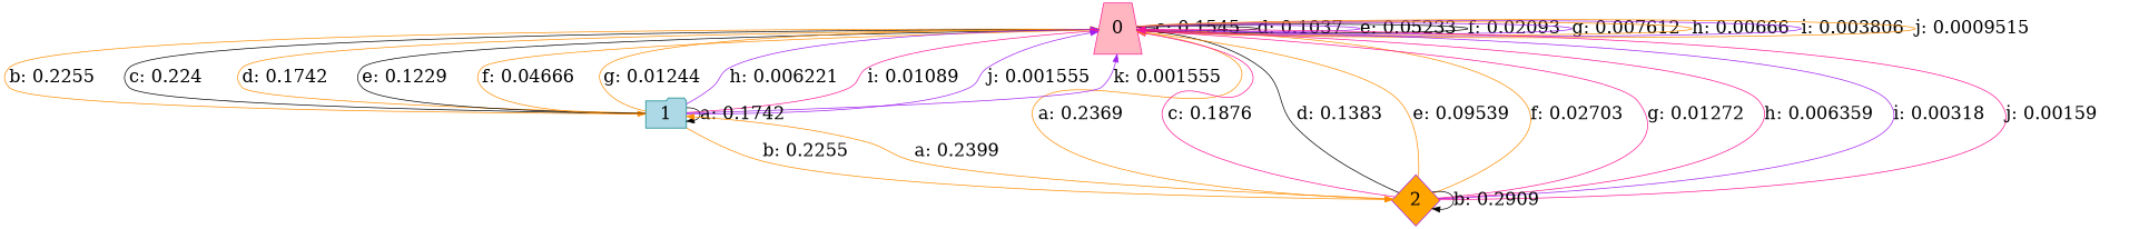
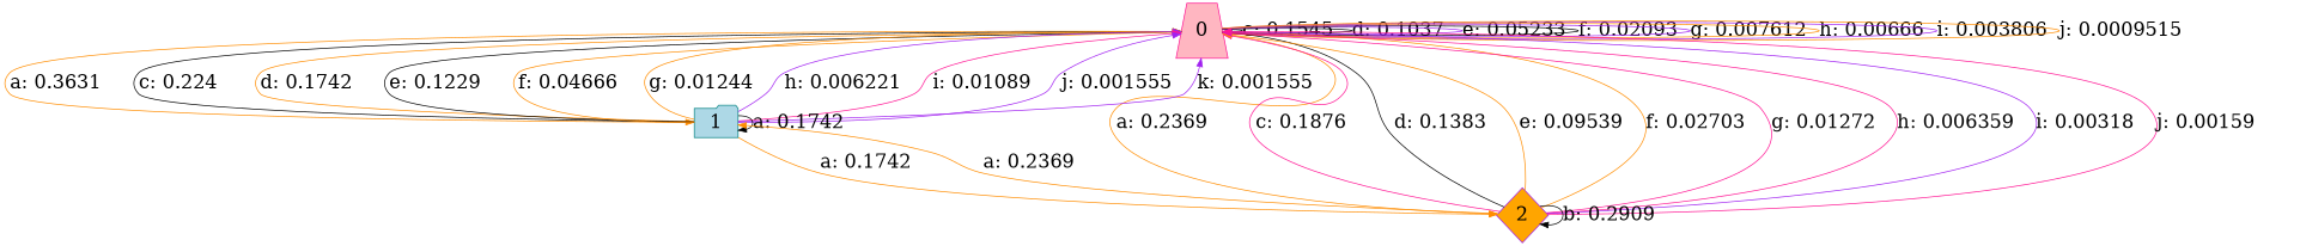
  digraph {
    node [fontsize=24 style=filled]
    edge [color=darkorange fontsize=24]
    0 [color=deeppink fillcolor=lightpink shape=trapezium]
    1 [color=teal fillcolor=lightblue shape=folder]
    2 [color=purple fillcolor=orange shape=diamond]
    0 -> 0 [color=black label="c: 0.1545   "]
    0 -> 0 [color=black label="d: 0.1037   "]
    0 -> 0 [color=purple label="e: 0.05233  "]
    0 -> 0 [color=black label="f: 0.02093  "]
    0 -> 0 [color=purple label="g: 0.007612  "]
    0 -> 0 [label="h: 0.00666  "]
    0 -> 0 [color=purple label="i: 0.003806  "]
    0 -> 0 [label="j: 0.0009515  "]
-   0 -> 1 [label="b: 0.2255   "]
+   0 -> 1 [label="a: 0.3631   "]
    0 -> 2 [label="a: 0.2369   "]
    1 -> 0 [color=black label="c: 0.224    "]
    1 -> 0 [label="d: 0.1742   "]
    1 -> 0 [color=black label="e: 0.1229   "]
    1 -> 0 [label="f: 0.04666  "]
    1 -> 0 [label="g: 0.01244  "]
    1 -> 0 [color=purple label="h: 0.006221  "]
    1 -> 0 [color=deeppink label="i: 0.01089  "]
    1 -> 0 [color=purple label="j: 0.001555  "]
    1 -> 0 [color=purple label="k: 0.001555  "]
    1 -> 1 [color=black label="a: 0.1742   "]
-   1 -> 2 [label="b: 0.2255   "]
+   1 -> 2 [label="a: 0.1742   "]
    2 -> 0 [color=deeppink label="c: 0.1876   "]
    2 -> 0 [color=black label="d: 0.1383   "]
    2 -> 0 [label="e: 0.09539  "]
    2 -> 0 [label="f: 0.02703  "]
    2 -> 0 [color=deeppink label="g: 0.01272  "]
    2 -> 0 [color=deeppink label="h: 0.006359  "]
    2 -> 0 [color=purple label="i: 0.00318  "]
    2 -> 0 [color=deeppink label="j: 0.00159  "]
-   2 -> 1 [label="a: 0.2399   "]
+   2 -> 1 [label="a: 0.2369   "]
    2 -> 2 [color=black label="b: 0.2909   "]
  }
